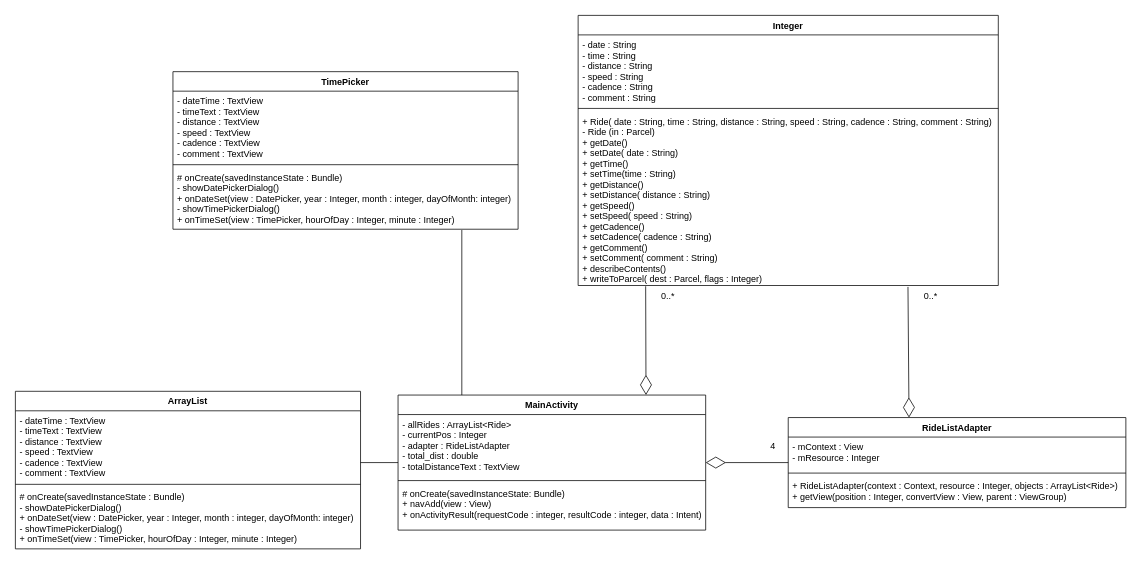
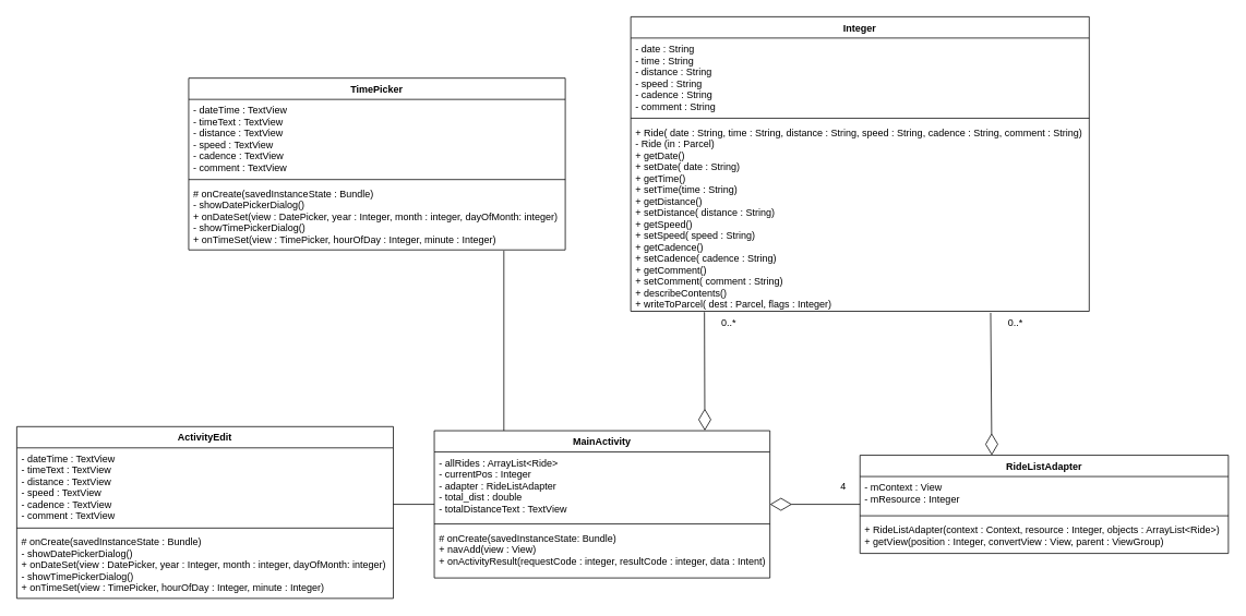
  <mxCell id="0" />
  <mxCell id="1" parent="0" />
  <mxCell id="2" value="MainActivity" style="swimlane;fontStyle=1;align=center;verticalAlign=top;childLayout=stackLayout;horizontal=1;startSize=26;horizontalStack=0;resizeParent=1;resizeParentMax=0;resizeLast=0;collapsible=1;marginBottom=0;" parent="1" vertex="1"><mxGeometry x="530" y="526" width="410" height="180" as="geometry" /></mxCell>
  <mxCell id="3" value="- allRides : ArrayList&lt;Ride&gt;&#10;- currentPos : Integer&#10;- adapter : RideListAdapter&#10;- total_dist : double&#10;- totalDistanceText : TextView" style="text;strokeColor=none;fillColor=none;align=left;verticalAlign=top;spacingLeft=4;spacingRight=4;overflow=hidden;rotatable=0;points=[[0,0.5],[1,0.5]];portConstraint=eastwest;" parent="2" vertex="1"><mxGeometry y="26" width="410" height="84" as="geometry" /></mxCell>
  <mxCell id="4" value="" style="line;strokeWidth=1;fillColor=none;align=left;verticalAlign=middle;spacingTop=-1;spacingLeft=3;spacingRight=3;rotatable=0;labelPosition=right;points=[];portConstraint=eastwest;" parent="2" vertex="1"><mxGeometry y="110" width="410" height="8" as="geometry" /></mxCell>
  <mxCell id="5" value="# onCreate(savedInstanceState: Bundle)&#10;+ navAdd(view : View)&#10;+ onActivityResult(requestCode : integer, resultCode : integer, data : Intent)" style="text;strokeColor=none;fillColor=none;align=left;verticalAlign=top;spacingLeft=4;spacingRight=4;overflow=hidden;rotatable=0;points=[[0,0.5],[1,0.5]];portConstraint=eastwest;" parent="2" vertex="1"><mxGeometry y="118" width="410" height="62" as="geometry" /></mxCell>
  <mxCell id="6" value="TimePicker" style="swimlane;fontStyle=1;align=center;verticalAlign=top;childLayout=stackLayout;horizontal=1;startSize=26;horizontalStack=0;resizeParent=1;resizeParentMax=0;resizeLast=0;collapsible=1;marginBottom=0;" parent="1" vertex="1"><mxGeometry x="230" y="95" width="460" height="210" as="geometry" /></mxCell>
  <mxCell id="7" value="- dateTime : TextView&#10;- timeText : TextView&#10;- distance : TextView&#10;- speed : TextView&#10;- cadence : TextView&#10;- comment : TextView" style="text;strokeColor=none;fillColor=none;align=left;verticalAlign=top;spacingLeft=4;spacingRight=4;overflow=hidden;rotatable=0;points=[[0,0.5],[1,0.5]];portConstraint=eastwest;" parent="6" vertex="1"><mxGeometry y="26" width="460" height="94" as="geometry" /></mxCell>
  <mxCell id="8" value="" style="line;strokeWidth=1;fillColor=none;align=left;verticalAlign=middle;spacingTop=-1;spacingLeft=3;spacingRight=3;rotatable=0;labelPosition=right;points=[];portConstraint=eastwest;" parent="6" vertex="1"><mxGeometry y="120" width="460" height="8" as="geometry" /></mxCell>
  <mxCell id="9" value="# onCreate(savedInstanceState : Bundle)&#10;- showDatePickerDialog()&#10;+ onDateSet(view : DatePicker, year : Integer, month : integer, dayOfMonth: integer)&#10;- showTimePickerDialog()&#10;+ onTimeSet(view : TimePicker, hourOfDay : Integer, minute : Integer)&#10;" style="text;strokeColor=none;fillColor=none;align=left;verticalAlign=top;spacingLeft=4;spacingRight=4;overflow=hidden;rotatable=0;points=[[0,0.5],[1,0.5]];portConstraint=eastwest;" parent="6" vertex="1"><mxGeometry y="128" width="460" height="82" as="geometry" /></mxCell>
  <mxCell id="10" value="RideListAdapter" style="swimlane;fontStyle=1;align=center;verticalAlign=top;childLayout=stackLayout;horizontal=1;startSize=26;horizontalStack=0;resizeParent=1;resizeParentMax=0;resizeLast=0;collapsible=1;marginBottom=0;" parent="1" vertex="1"><mxGeometry x="1050" y="556" width="450" height="120" as="geometry" /></mxCell>
  <mxCell id="11" value="- mContext : View&#10;- mResource : Integer" style="text;strokeColor=none;fillColor=none;align=left;verticalAlign=top;spacingLeft=4;spacingRight=4;overflow=hidden;rotatable=0;points=[[0,0.5],[1,0.5]];portConstraint=eastwest;" parent="10" vertex="1"><mxGeometry y="26" width="450" height="44" as="geometry" /></mxCell>
  <mxCell id="12" value="" style="line;strokeWidth=1;fillColor=none;align=left;verticalAlign=middle;spacingTop=-1;spacingLeft=3;spacingRight=3;rotatable=0;labelPosition=right;points=[];portConstraint=eastwest;" parent="10" vertex="1"><mxGeometry y="70" width="450" height="8" as="geometry" /></mxCell>
  <mxCell id="13" value="+ RideListAdapter(context : Context, resource : Integer, objects : ArrayList&lt;Ride&gt;)&#10;+ getView(position : Integer, convertView : View, parent : ViewGroup)" style="text;strokeColor=none;fillColor=none;align=left;verticalAlign=top;spacingLeft=4;spacingRight=4;overflow=hidden;rotatable=0;points=[[0,0.5],[1,0.5]];portConstraint=eastwest;" parent="10" vertex="1"><mxGeometry y="78" width="450" height="42" as="geometry" /></mxCell>
  <mxCell id="14" value="Integer" style="swimlane;fontStyle=1;align=center;verticalAlign=top;childLayout=stackLayout;horizontal=1;startSize=26;horizontalStack=0;resizeParent=1;resizeParentMax=0;resizeLast=0;collapsible=1;marginBottom=0;" parent="1" vertex="1"><mxGeometry x="770" y="20" width="560" height="360" as="geometry" /></mxCell>
  <mxCell id="15" value="- date : String&#10;- time : String&#10;- distance : String&#10;- speed : String&#10;- cadence : String&#10;- comment : String" style="text;strokeColor=none;fillColor=none;align=left;verticalAlign=top;spacingLeft=4;spacingRight=4;overflow=hidden;rotatable=0;points=[[0,0.5],[1,0.5]];portConstraint=eastwest;" parent="14" vertex="1"><mxGeometry y="26" width="560" height="94" as="geometry" /></mxCell>
  <mxCell id="16" value="" style="line;strokeWidth=1;fillColor=none;align=left;verticalAlign=middle;spacingTop=-1;spacingLeft=3;spacingRight=3;rotatable=0;labelPosition=right;points=[];portConstraint=eastwest;" parent="14" vertex="1"><mxGeometry y="120" width="560" height="8" as="geometry" /></mxCell>
  <mxCell id="17" value="+ Ride( date : String, time : String, distance : String, speed : String, cadence : String, comment : String)&#10;- Ride (in : Parcel)&#10;+ getDate()&#10;+ setDate( date : String)&#10;+ getTime()&#10;+ setTime(time : String)&#10;+ getDistance()&#10;+ setDistance( distance : String)&#10;+ getSpeed()&#10;+ setSpeed( speed : String)&#10;+ getCadence()&#10;+ setCadence( cadence : String)&#10;+ getComment()&#10;+ setComment( comment : String)&#10;+ describeContents()&#10;+ writeToParcel( dest : Parcel, flags : Integer)&#10;" style="text;strokeColor=none;fillColor=none;align=left;verticalAlign=top;spacingLeft=4;spacingRight=4;overflow=hidden;rotatable=0;points=[[0,0.5],[1,0.5]];portConstraint=eastwest;" parent="14" vertex="1"><mxGeometry y="128" width="560" height="232" as="geometry" /></mxCell>
- <mxCell id="18" value="ArrayList" style="swimlane;fontStyle=1;align=center;verticalAlign=top;childLayout=stackLayout;horizontal=1;startSize=26;horizontalStack=0;resizeParent=1;resizeParentMax=0;resizeLast=0;collapsible=1;marginBottom=0;" parent="1" vertex="1"><mxGeometry x="20" y="521" width="460" height="210" as="geometry" /></mxCell>
+ <mxCell id="18" value="ActivityEdit" style="swimlane;fontStyle=1;align=center;verticalAlign=top;childLayout=stackLayout;horizontal=1;startSize=26;horizontalStack=0;resizeParent=1;resizeParentMax=0;resizeLast=0;collapsible=1;marginBottom=0;" parent="1" vertex="1"><mxGeometry x="20" y="521" width="460" height="210" as="geometry" /></mxCell>
  <mxCell id="19" value="- dateTime : TextView&#10;- timeText : TextView&#10;- distance : TextView&#10;- speed : TextView&#10;- cadence : TextView&#10;- comment : TextView" style="text;strokeColor=none;fillColor=none;align=left;verticalAlign=top;spacingLeft=4;spacingRight=4;overflow=hidden;rotatable=0;points=[[0,0.5],[1,0.5]];portConstraint=eastwest;" parent="18" vertex="1"><mxGeometry y="26" width="460" height="94" as="geometry" /></mxCell>
  <mxCell id="20" value="" style="line;strokeWidth=1;fillColor=none;align=left;verticalAlign=middle;spacingTop=-1;spacingLeft=3;spacingRight=3;rotatable=0;labelPosition=right;points=[];portConstraint=eastwest;" parent="18" vertex="1"><mxGeometry y="120" width="460" height="8" as="geometry" /></mxCell>
  <mxCell id="21" value="# onCreate(savedInstanceState : Bundle)&#10;- showDatePickerDialog()&#10;+ onDateSet(view : DatePicker, year : Integer, month : integer, dayOfMonth: integer)&#10;- showTimePickerDialog()&#10;+ onTimeSet(view : TimePicker, hourOfDay : Integer, minute : Integer)&#10;" style="text;strokeColor=none;fillColor=none;align=left;verticalAlign=top;spacingLeft=4;spacingRight=4;overflow=hidden;rotatable=0;points=[[0,0.5],[1,0.5]];portConstraint=eastwest;" parent="18" vertex="1"><mxGeometry y="128" width="460" height="82" as="geometry" /></mxCell>
  <mxCell id="22" value="" style="endArrow=diamondThin;endFill=0;endSize=24;html=1;" parent="1" edge="1"><mxGeometry width="160" relative="1" as="geometry"><mxPoint x="1050" y="616" as="sourcePoint" /><mxPoint x="940" y="616" as="targetPoint" /></mxGeometry></mxCell>
  <mxCell id="23" value="" style="endArrow=diamondThin;endFill=0;endSize=24;html=1;exitX=0.785;exitY=1.008;exitDx=0;exitDy=0;exitPerimeter=0;" parent="1" source="17" edge="1"><mxGeometry width="160" relative="1" as="geometry"><mxPoint x="1211" y="396" as="sourcePoint" /><mxPoint x="1211" y="556" as="targetPoint" /></mxGeometry></mxCell>
  <mxCell id="24" value="" style="endArrow=diamondThin;endFill=0;endSize=24;html=1;entryX=0.806;entryY=-0.017;entryDx=0;entryDy=0;entryPerimeter=0;" parent="1" edge="1"><mxGeometry width="160" relative="1" as="geometry"><mxPoint x="860" y="381" as="sourcePoint" /><mxPoint x="860.46" y="525.94" as="targetPoint" /></mxGeometry></mxCell>
  <mxCell id="25" value="" style="line;strokeWidth=1;fillColor=none;align=left;verticalAlign=middle;spacingTop=-1;spacingLeft=3;spacingRight=3;rotatable=0;labelPosition=right;points=[];portConstraint=eastwest;" parent="1" vertex="1"><mxGeometry x="480" y="612" width="50" height="8" as="geometry" /></mxCell>
  <mxCell id="26" value="" style="line;strokeWidth=1;fillColor=none;align=left;verticalAlign=middle;spacingTop=-1;spacingLeft=3;spacingRight=3;rotatable=0;labelPosition=right;points=[];portConstraint=eastwest;direction=south;" parent="1" vertex="1"><mxGeometry x="611" y="306" width="8" height="220" as="geometry" /></mxCell>
  <mxCell id="27" value="0..*" style="text;html=1;strokeColor=none;fillColor=none;align=center;verticalAlign=middle;whiteSpace=wrap;rounded=0;" vertex="1" parent="1"><mxGeometry x="1220" y="385" width="40" height="20" as="geometry" /></mxCell>
  <mxCell id="28" value="0..*" style="text;html=1;strokeColor=none;fillColor=none;align=center;verticalAlign=middle;whiteSpace=wrap;rounded=0;" vertex="1" parent="1"><mxGeometry x="870" y="385" width="40" height="20" as="geometry" /></mxCell>
  <mxCell id="29" value="4" style="text;html=1;strokeColor=none;fillColor=none;align=center;verticalAlign=middle;whiteSpace=wrap;rounded=0;" vertex="1" parent="1"><mxGeometry x="1010" y="584" width="40" height="20" as="geometry" /></mxCell>
